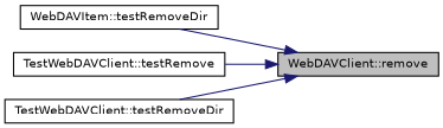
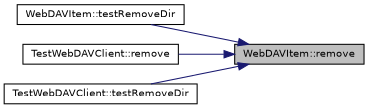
  digraph {
    rankdir=RL
    node [color=black fillcolor=white fontname=Helvetica fontsize=10 shape=record style=filled]
    edge [color=midnightblue dir=back fontname=Helvetica fontsize=10 labelfontname=Helvetica labelfontsize=10 style=solid]
-   n1 [fillcolor=grey75 fontcolor=black height=0.2 label="WebDAVClient::remove" width=0.4]
+   n1 [fillcolor=grey75 fontcolor=black height=0.2 label="WebDAVItem::remove" width=0.4]
    n2 [height=0.2 label="WebDAVItem::testRemoveDir" width=0.4]
-   n3 [height=0.2 label="TestWebDAVClient::testRemove" width=0.4]
+   n3 [height=0.2 label="TestWebDAVClient::remove" width=0.4]
    n4 [height=0.2 label="TestWebDAVClient::testRemoveDir" width=0.4]
    n1 -> n2
    n1 -> n3
    n1 -> n4
  }
